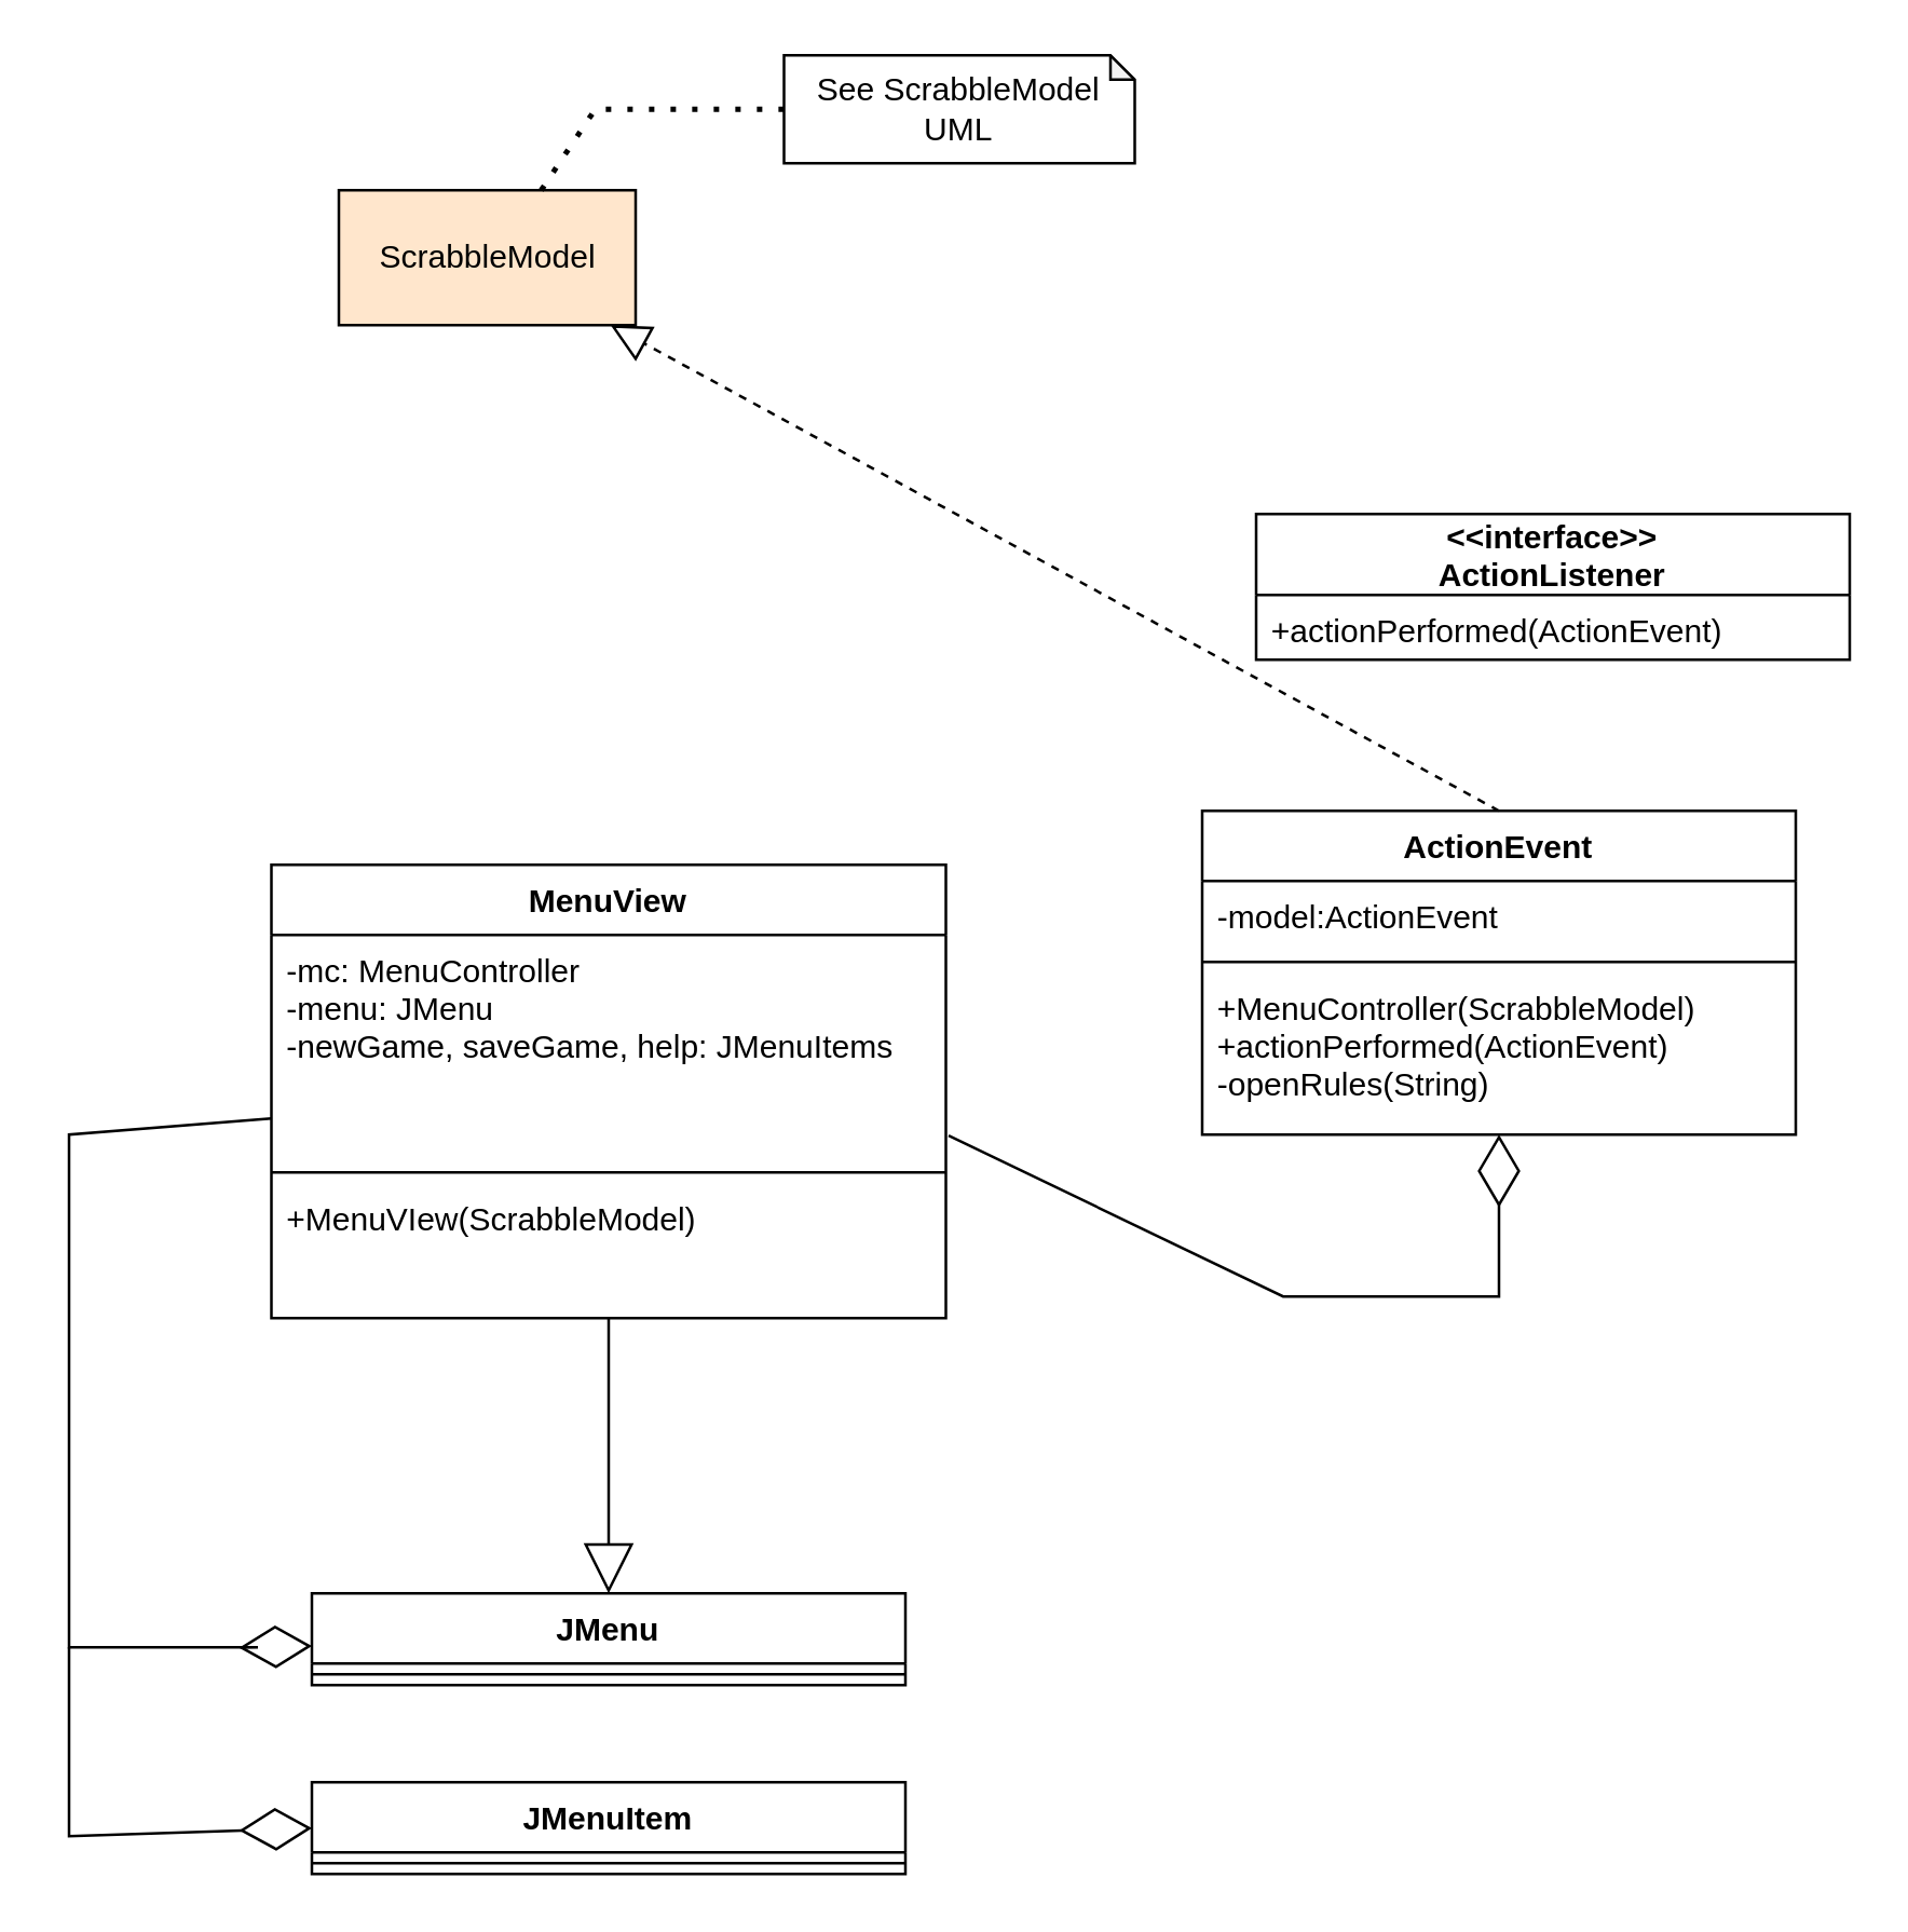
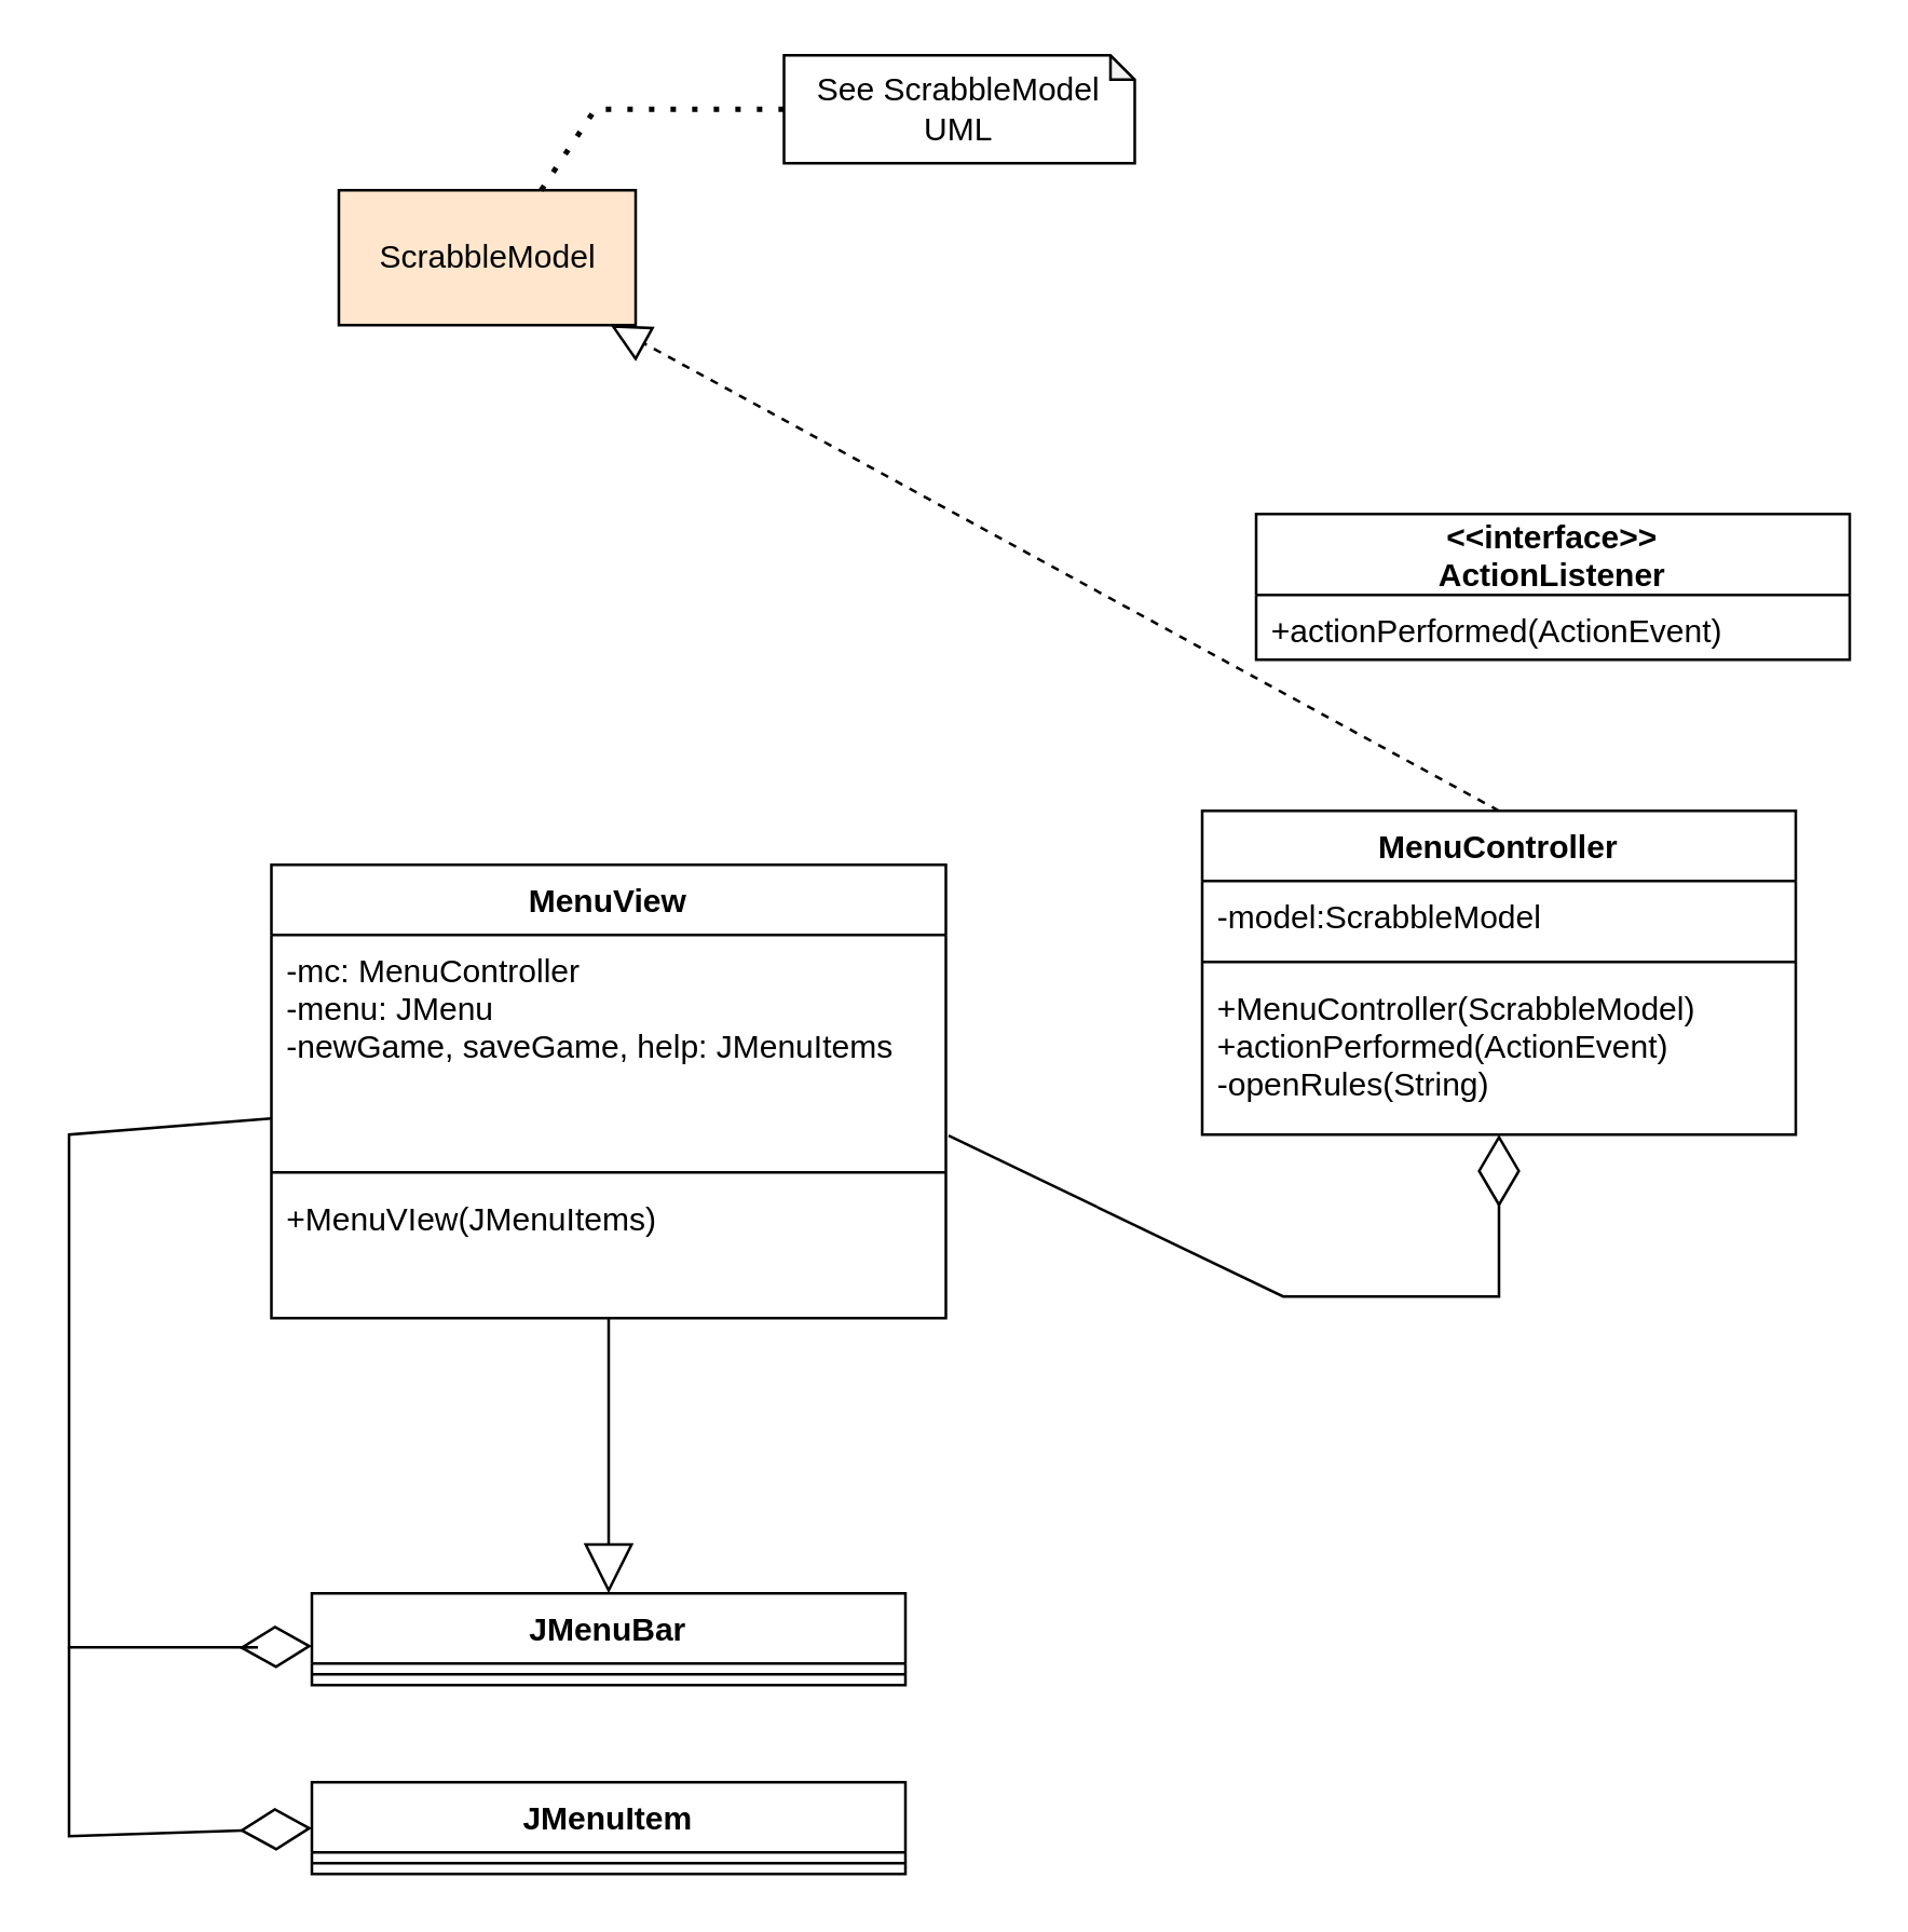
  <mxCell id="0" />
  <mxCell id="1" parent="0" />
  <mxCell id="2" value="MenuView" style="swimlane;fontStyle=1;align=center;verticalAlign=top;childLayout=stackLayout;horizontal=1;startSize=26;horizontalStack=0;resizeParent=1;resizeParentMax=0;resizeLast=0;collapsible=1;marginBottom=0;" vertex="1" parent="1"><mxGeometry x="95" y="320" width="250" height="168" as="geometry" /></mxCell>
  <mxCell id="3" value="-mc: MenuController&#10;-menu: JMenu&#10;-newGame, saveGame, help: JMenuItems" style="text;strokeColor=none;fillColor=none;align=left;verticalAlign=top;spacingLeft=4;spacingRight=4;overflow=hidden;rotatable=0;points=[[0,0.5],[1,0.5]];portConstraint=eastwest;" vertex="1" parent="2"><mxGeometry y="26" width="250" height="84" as="geometry" /></mxCell>
  <mxCell id="4" value="" style="line;strokeWidth=1;fillColor=none;align=left;verticalAlign=middle;spacingTop=-1;spacingLeft=3;spacingRight=3;rotatable=0;labelPosition=right;points=[];portConstraint=eastwest;" vertex="1" parent="2"><mxGeometry y="110" width="250" height="8" as="geometry" /></mxCell>
- <mxCell id="5" value="+MenuVIew(ScrabbleModel)" style="text;strokeColor=none;fillColor=none;align=left;verticalAlign=top;spacingLeft=4;spacingRight=4;overflow=hidden;rotatable=0;points=[[0,0.5],[1,0.5]];portConstraint=eastwest;" vertex="1" parent="2"><mxGeometry y="118" width="250" height="50" as="geometry" /></mxCell>
- <mxCell id="6" value="JMenu" style="swimlane;fontStyle=1;align=center;verticalAlign=top;childLayout=stackLayout;horizontal=1;startSize=26;horizontalStack=0;resizeParent=1;resizeParentMax=0;resizeLast=0;collapsible=1;marginBottom=0;" vertex="1" parent="1"><mxGeometry x="110" y="590" width="220" height="34" as="geometry" /></mxCell>
+ <mxCell id="5" value="+MenuVIew(JMenuItems)" style="text;strokeColor=none;fillColor=none;align=left;verticalAlign=top;spacingLeft=4;spacingRight=4;overflow=hidden;rotatable=0;points=[[0,0.5],[1,0.5]];portConstraint=eastwest;" vertex="1" parent="2"><mxGeometry y="118" width="250" height="50" as="geometry" /></mxCell>
+ <mxCell id="6" value="JMenuBar" style="swimlane;fontStyle=1;align=center;verticalAlign=top;childLayout=stackLayout;horizontal=1;startSize=26;horizontalStack=0;resizeParent=1;resizeParentMax=0;resizeLast=0;collapsible=1;marginBottom=0;" vertex="1" parent="1"><mxGeometry x="110" y="590" width="220" height="34" as="geometry" /></mxCell>
  <mxCell id="7" value="" style="line;strokeWidth=1;fillColor=none;align=left;verticalAlign=middle;spacingTop=-1;spacingLeft=3;spacingRight=3;rotatable=0;labelPosition=right;points=[];portConstraint=eastwest;" vertex="1" parent="6"><mxGeometry y="26" width="220" height="8" as="geometry" /></mxCell>
  <mxCell id="8" value="" style="endArrow=block;endSize=16;endFill=0;html=1;rounded=0;" edge="1" parent="1" source="2" target="6"><mxGeometry width="160" relative="1" as="geometry"><mxPoint x="465" y="380" as="sourcePoint" /><mxPoint x="465" y="234" as="targetPoint" /></mxGeometry></mxCell>
  <mxCell id="9" value="" style="endArrow=diamondThin;endFill=0;endSize=24;html=1;rounded=0;" edge="1" parent="1" source="2" target="6"><mxGeometry width="160" relative="1" as="geometry"><mxPoint x="345" y="433.889" as="sourcePoint" /><mxPoint x="30" y="530" as="targetPoint" /><Array as="points"><mxPoint x="20" y="420" /><mxPoint x="20" y="610" /><mxPoint x="90" y="610" /></Array></mxGeometry></mxCell>
  <mxCell id="10" value="ScrabbleModel" style="html=1;fillColor=#ffe6cc;" vertex="1" parent="1"><mxGeometry x="120" y="70" width="110" height="50" as="geometry" /></mxCell>
  <mxCell id="11" value="See ScrabbleModel UML" style="shape=note;whiteSpace=wrap;html=1;backgroundOutline=1;darkOpacity=0.05;size=9;" vertex="1" parent="1"><mxGeometry x="285" y="20" width="130" height="40" as="geometry" /></mxCell>
  <mxCell id="12" value="" style="endArrow=none;dashed=1;html=1;dashPattern=1 3;strokeWidth=2;rounded=0;entryX=0;entryY=0.5;entryDx=0;entryDy=0;entryPerimeter=0;" edge="1" parent="1" target="11"><mxGeometry width="50" height="50" relative="1" as="geometry"><mxPoint x="195" y="70" as="sourcePoint" /><mxPoint x="245" y="20" as="targetPoint" /><Array as="points"><mxPoint x="215" y="40" /></Array></mxGeometry></mxCell>
- <mxCell id="13" value="ActionEvent" style="swimlane;fontStyle=1;align=center;verticalAlign=top;childLayout=stackLayout;horizontal=1;startSize=26;horizontalStack=0;resizeParent=1;resizeParentMax=0;resizeLast=0;collapsible=1;marginBottom=0;" vertex="1" parent="1"><mxGeometry x="440" y="300" width="220" height="120" as="geometry" /></mxCell>
- <mxCell id="14" value="-model:ActionEvent" style="text;strokeColor=none;fillColor=none;align=left;verticalAlign=top;spacingLeft=4;spacingRight=4;overflow=hidden;rotatable=0;points=[[0,0.5],[1,0.5]];portConstraint=eastwest;" vertex="1" parent="13"><mxGeometry y="26" width="220" height="26" as="geometry" /></mxCell>
+ <mxCell id="13" value="MenuController" style="swimlane;fontStyle=1;align=center;verticalAlign=top;childLayout=stackLayout;horizontal=1;startSize=26;horizontalStack=0;resizeParent=1;resizeParentMax=0;resizeLast=0;collapsible=1;marginBottom=0;" vertex="1" parent="1"><mxGeometry x="440" y="300" width="220" height="120" as="geometry" /></mxCell>
+ <mxCell id="14" value="-model:ScrabbleModel" style="text;strokeColor=none;fillColor=none;align=left;verticalAlign=top;spacingLeft=4;spacingRight=4;overflow=hidden;rotatable=0;points=[[0,0.5],[1,0.5]];portConstraint=eastwest;" vertex="1" parent="13"><mxGeometry y="26" width="220" height="26" as="geometry" /></mxCell>
  <mxCell id="15" value="" style="line;strokeWidth=1;fillColor=none;align=left;verticalAlign=middle;spacingTop=-1;spacingLeft=3;spacingRight=3;rotatable=0;labelPosition=right;points=[];portConstraint=eastwest;strokeColor=inherit;" vertex="1" parent="13"><mxGeometry y="52" width="220" height="8" as="geometry" /></mxCell>
  <mxCell id="16" value="+MenuController(ScrabbleModel)&#10;+actionPerformed(ActionEvent)&#10;-openRules(String)" style="text;strokeColor=none;fillColor=none;align=left;verticalAlign=top;spacingLeft=4;spacingRight=4;overflow=hidden;rotatable=0;points=[[0,0.5],[1,0.5]];portConstraint=eastwest;" vertex="1" parent="13"><mxGeometry y="60" width="220" height="60" as="geometry" /></mxCell>
  <mxCell id="17" value="" style="endArrow=diamondThin;endFill=0;endSize=24;html=1;rounded=0;exitX=1.004;exitY=0.885;exitDx=0;exitDy=0;exitPerimeter=0;" edge="1" parent="1" source="3" target="16"><mxGeometry width="160" relative="1" as="geometry"><mxPoint x="505" y="470.005" as="sourcePoint" /><mxPoint x="520" y="661.418" as="targetPoint" /><Array as="points"><mxPoint x="470" y="480" /><mxPoint x="550" y="480" /><mxPoint x="550" y="420" /></Array></mxGeometry></mxCell>
  <mxCell id="18" value="JMenuItem" style="swimlane;fontStyle=1;align=center;verticalAlign=top;childLayout=stackLayout;horizontal=1;startSize=26;horizontalStack=0;resizeParent=1;resizeParentMax=0;resizeLast=0;collapsible=1;marginBottom=0;" vertex="1" parent="1"><mxGeometry x="110" y="660" width="220" height="34" as="geometry" /></mxCell>
  <mxCell id="19" value="" style="line;strokeWidth=1;fillColor=none;align=left;verticalAlign=middle;spacingTop=-1;spacingLeft=3;spacingRight=3;rotatable=0;labelPosition=right;points=[];portConstraint=eastwest;" vertex="1" parent="18"><mxGeometry y="26" width="220" height="8" as="geometry" /></mxCell>
  <mxCell id="20" value="" style="endArrow=diamondThin;endFill=0;endSize=24;html=1;rounded=0;entryX=0;entryY=0.5;entryDx=0;entryDy=0;" edge="1" parent="1" target="18"><mxGeometry width="160" relative="1" as="geometry"><mxPoint x="20" y="642" as="sourcePoint" /><mxPoint x="90" y="690" as="targetPoint" /><Array as="points"><mxPoint x="20" y="610" /><mxPoint x="20" y="642" /><mxPoint x="20" y="680" /></Array></mxGeometry></mxCell>
  <mxCell id="21" value="" style="endArrow=block;dashed=1;endFill=0;endSize=12;html=1;rounded=0;exitX=0.5;exitY=0;exitDx=0;exitDy=0;" edge="1" parent="1" source="13" target="10"><mxGeometry width="160" relative="1" as="geometry"><mxPoint x="410" y="260" as="sourcePoint" /><mxPoint x="520" y="250" as="targetPoint" /></mxGeometry></mxCell>
  <mxCell id="22" value="&lt;&lt;interface&gt;&gt;&#10;ActionListener" style="swimlane;fontStyle=1;childLayout=stackLayout;horizontal=1;startSize=30;fillColor=none;horizontalStack=0;resizeParent=1;resizeParentMax=0;resizeLast=0;collapsible=1;marginBottom=0;" vertex="1" parent="1"><mxGeometry x="460" y="190" width="220" height="54" as="geometry" /></mxCell>
  <mxCell id="23" value="+actionPerformed(ActionEvent)" style="text;strokeColor=none;fillColor=none;align=left;verticalAlign=top;spacingLeft=4;spacingRight=4;overflow=hidden;rotatable=0;points=[[0,0.5],[1,0.5]];portConstraint=eastwest;fontStyle=0" vertex="1" parent="22"><mxGeometry y="30" width="220" height="24" as="geometry" /></mxCell>
